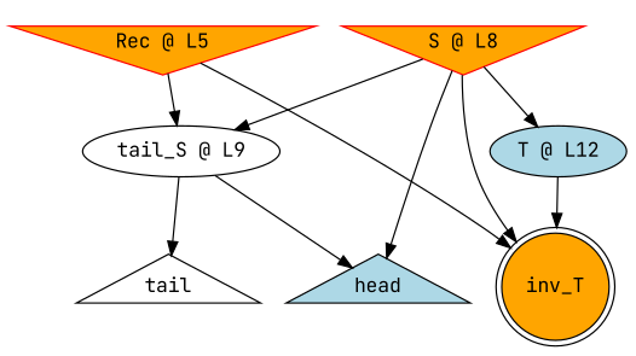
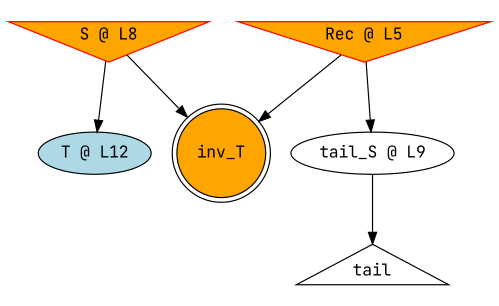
  digraph {
    fontname="JetBrains Mono"
    node [fillcolor=orange fontname="JetBrains Mono" style=filled]
    edge [fontname="JetBrains Mono"]
    n1 [fillcolor=lightblue label="T @ L12"]
    inv_T [shape=doublecircle]
    n3 [color=red label="Rec @ L5" shape=invtriangle]
    n4 [fillcolor=white label="tail_S @ L9"]
-   head [fillcolor=lightblue shape=triangle]
    tail [fillcolor=white shape=triangle]
    n7 [color=red label="S @ L8" shape=invtriangle]
-   n1 -> inv_T
    n3 -> inv_T
    n3 -> n4
-   n4 -> head
    n4 -> tail
    n7 -> n1
    n7 -> inv_T
-   n7 -> n4
-   n7 -> head
  }
